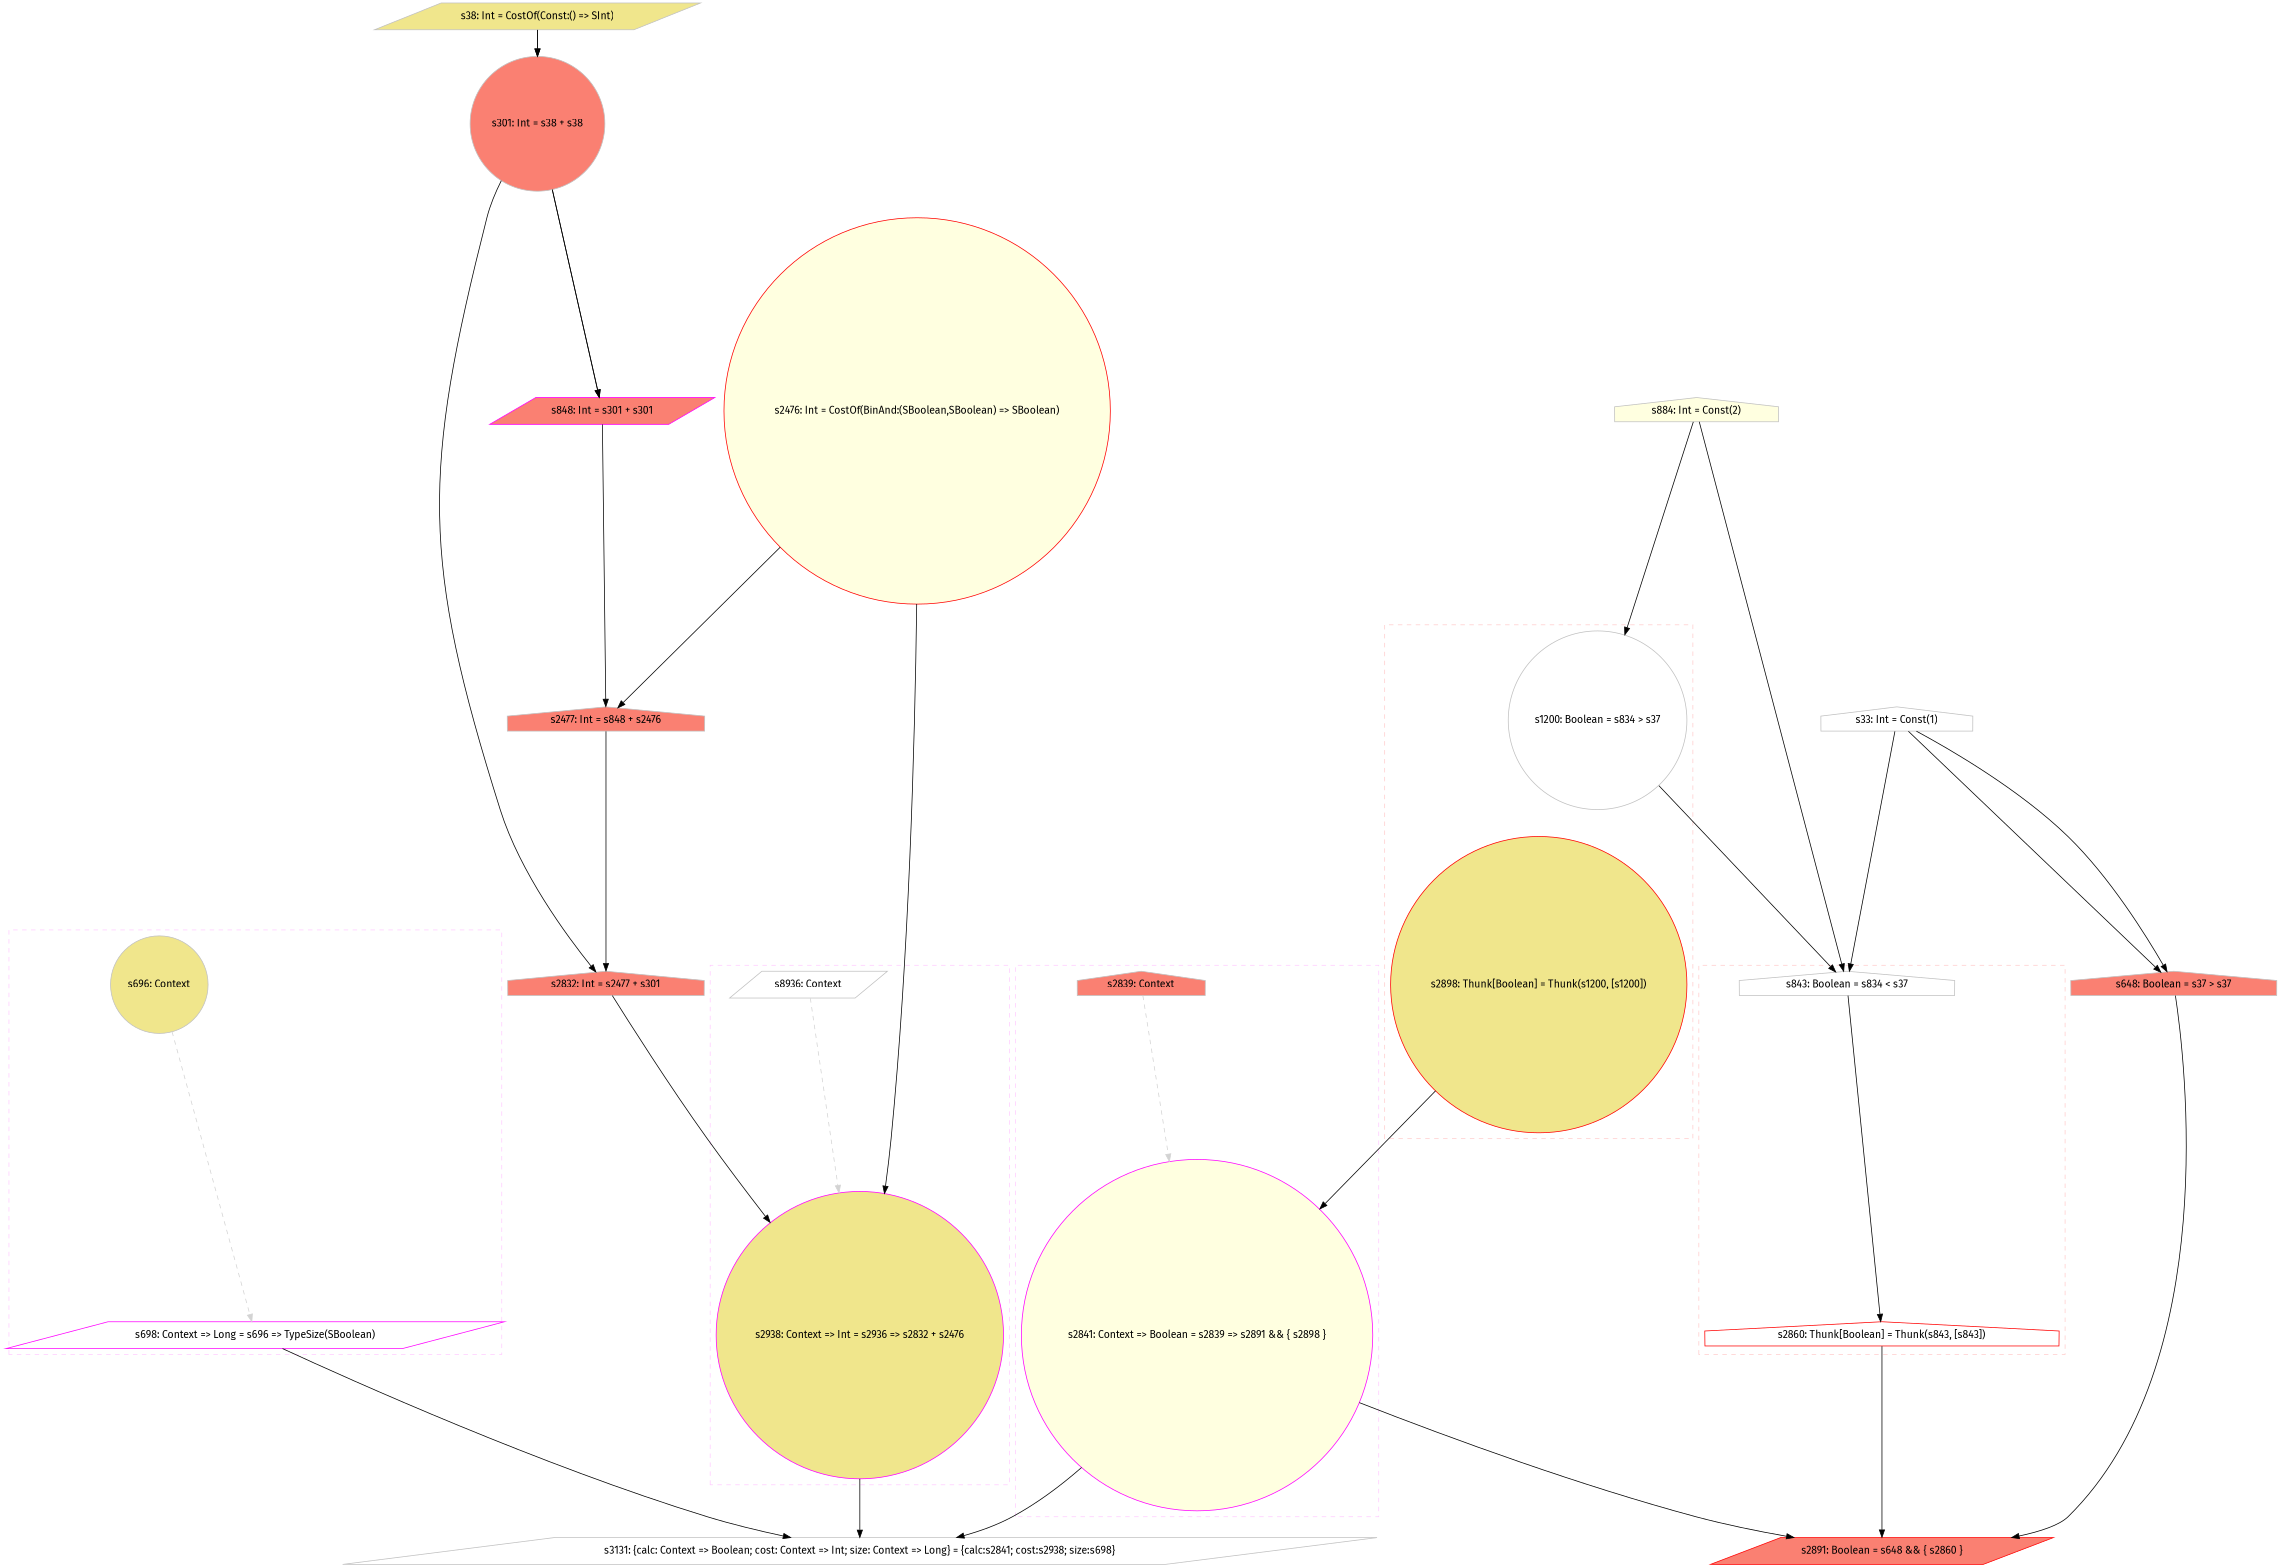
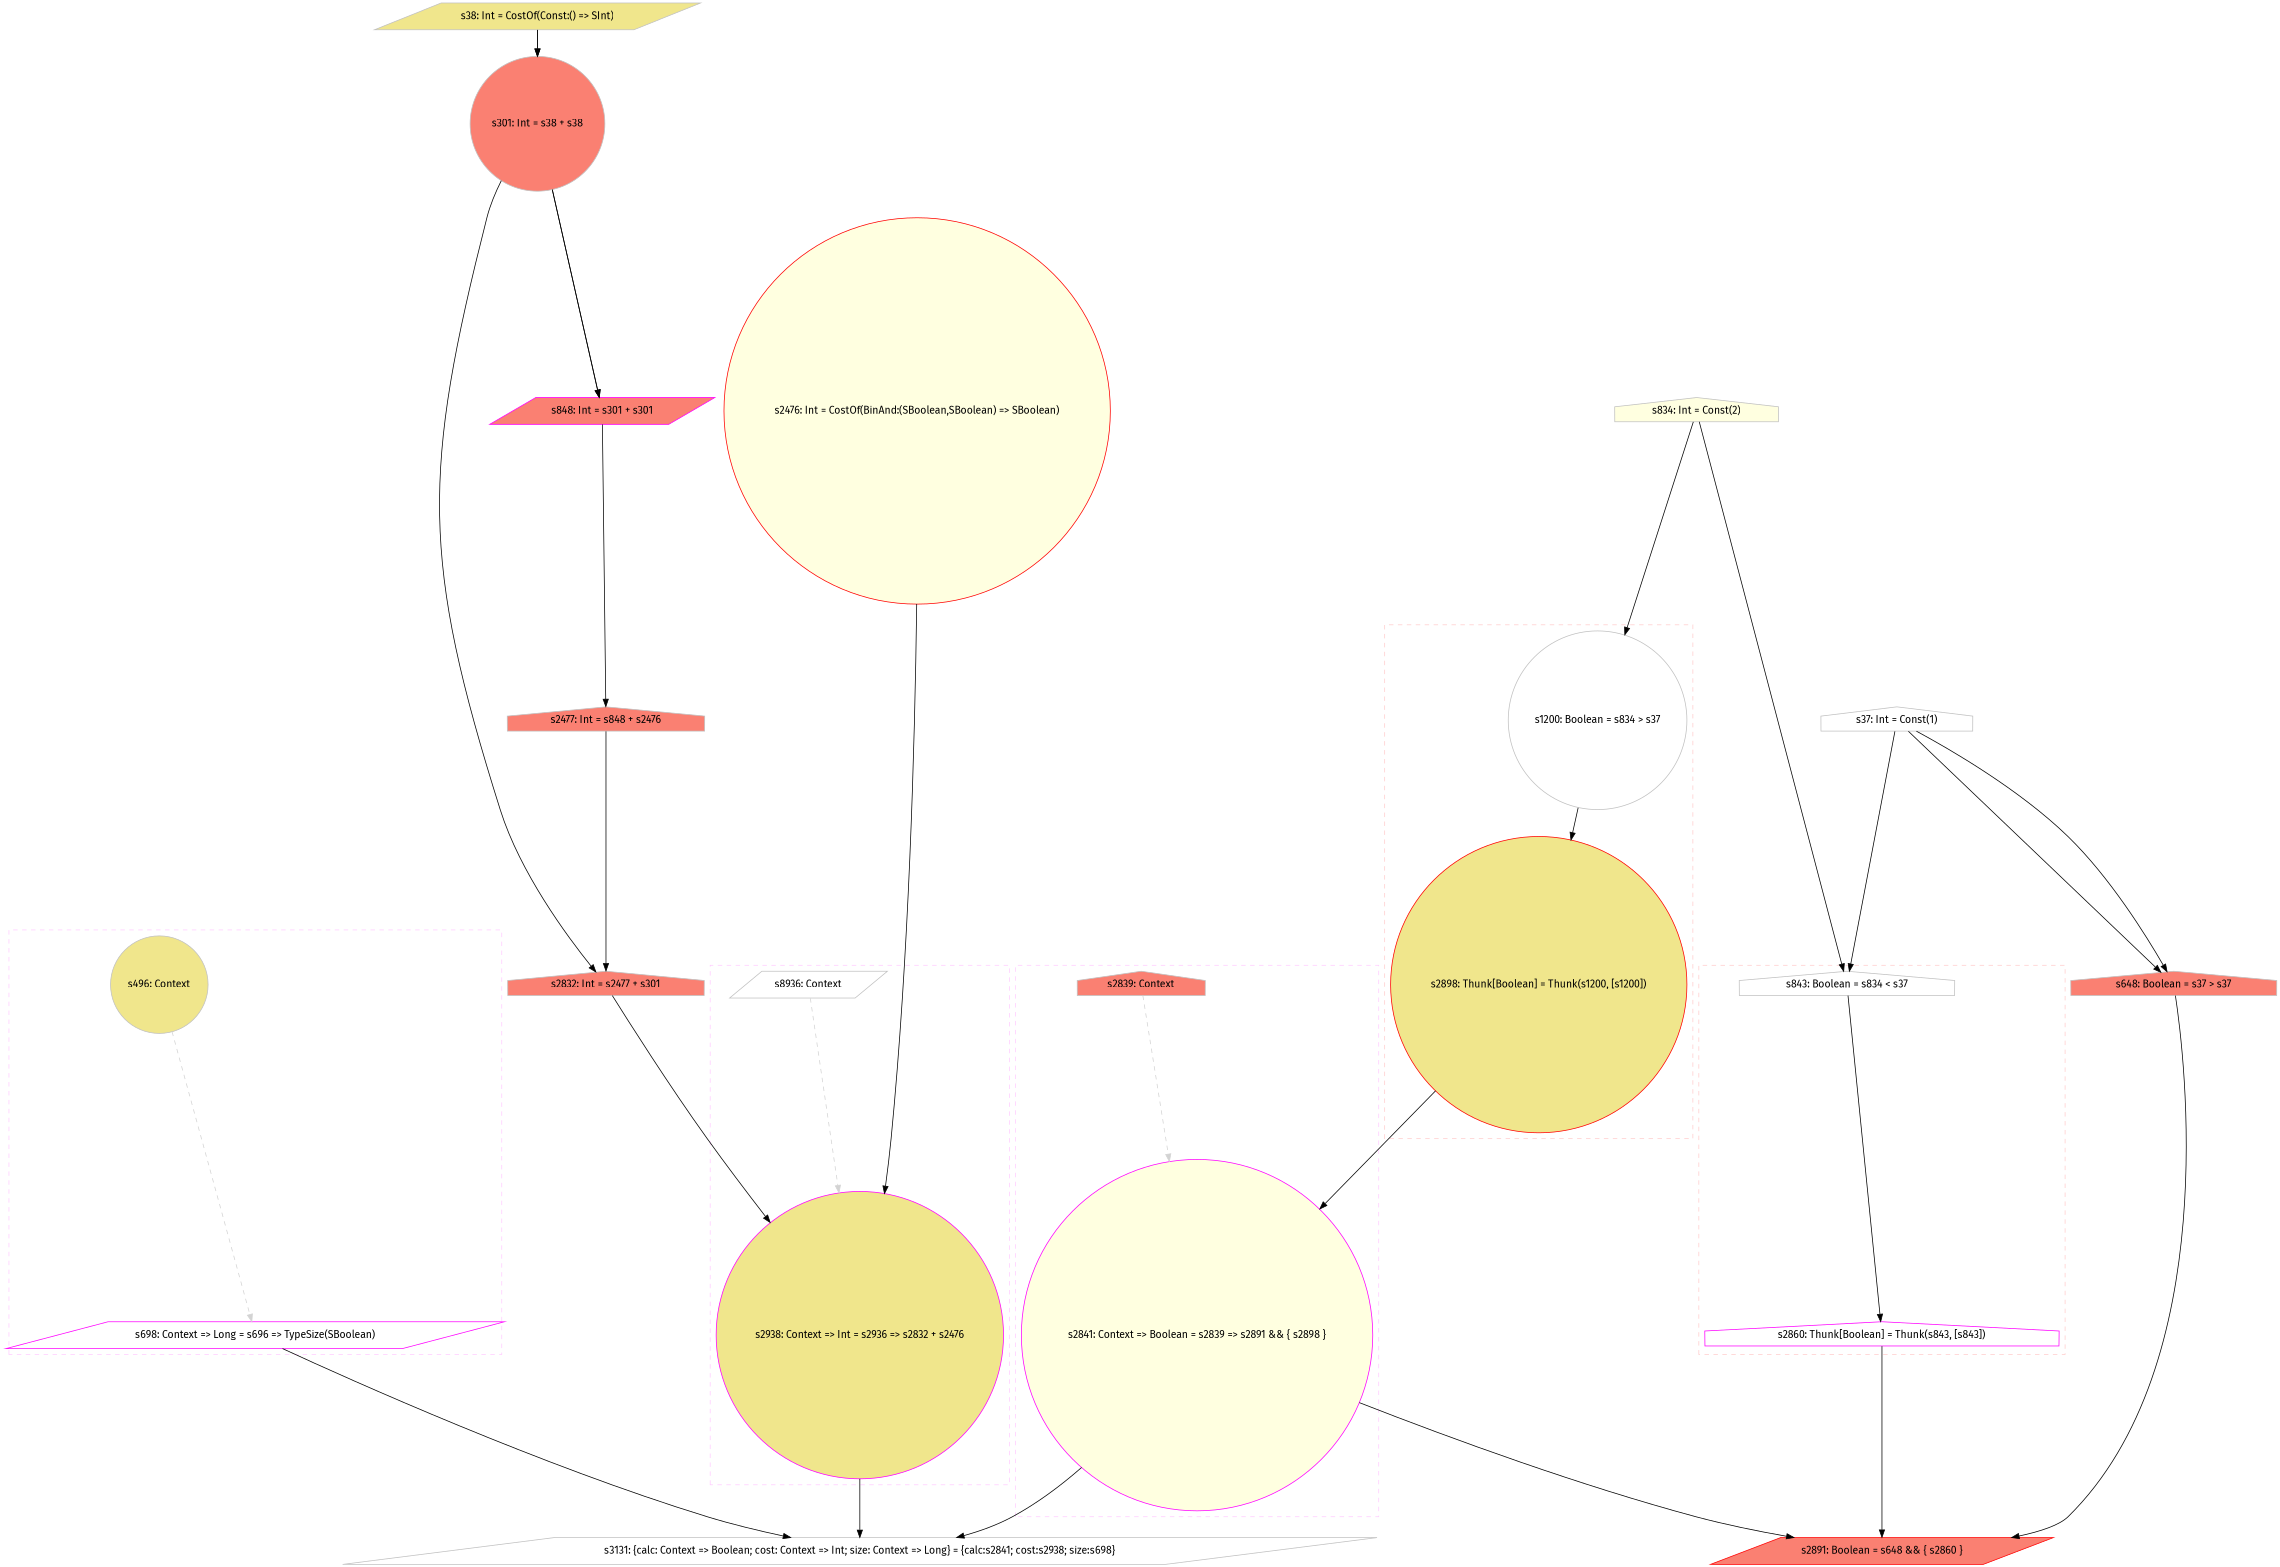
  digraph {
    concentrate=true
    fontname="Fira Sans"
    node [color=gray fillcolor=white fontname="Fira Sans" shape=house style=filled]
    edge [fontname="Fira Sans" style=solid]
-   n1 [color=red label="s2860: Thunk[Boolean] = Thunk(s843, [s843])"]
+   n1 [color=magenta label="s2860: Thunk[Boolean] = Thunk(s843, [s843])"]
    n2 [label="s843: Boolean = s834 < s37"]
    n3 [color=red fillcolor=khaki label="s2898: Thunk[Boolean] = Thunk(s1200, [s1200])" shape=circle]
    n4 [label="s1200: Boolean = s834 > s37" shape=circle]
    n5 [fillcolor=salmon label="s2839: Context"]
    n6 [color=magenta fillcolor=lightyellow label="s2841: Context => Boolean = s2839 => s2891 && { s2898 }" shape=circle]
    n7 [label="s8936: Context" shape=parallelogram]
    n8 [color=magenta fillcolor=khaki label="s2938: Context => Int = s2936 => s2832 + s2476" shape=circle]
-   n9 [fillcolor=khaki label="s696: Context" shape=circle]
+   n9 [fillcolor=khaki label="s496: Context" shape=circle]
    n10 [color=magenta label="s698: Context => Long = s696 => TypeSize(SBoolean)" shape=parallelogram]
    n11 [color=red fillcolor=salmon label="s2891: Boolean = s648 && { s2860 }" shape=parallelogram]
    n12 [label="s3131: {calc: Context => Boolean; cost: Context => Int; size: Context => Long} = {calc:s2841; cost:s2938; size:s698}" shape=parallelogram]
-   n13 [label="s33: Int = Const(1)"]
+   n13 [label="s37: Int = Const(1)"]
    n14 [fillcolor=salmon label="s648: Boolean = s37 > s37"]
-   n15 [fillcolor=lightyellow label="s884: Int = Const(2)"]
+   n15 [fillcolor=lightyellow label="s834: Int = Const(2)"]
    n16 [fillcolor=khaki label="s38: Int = CostOf(Const:() => SInt)" shape=parallelogram]
    n17 [fillcolor=salmon label="s301: Int = s38 + s38" shape=circle]
    n18 [color=magenta fillcolor=salmon label="s848: Int = s301 + s301" shape=parallelogram]
    n19 [fillcolor=salmon label="s2832: Int = s2477 + s301"]
    n20 [fillcolor=salmon label="s2477: Int = s848 + s2476"]
    n21 [color=red fillcolor=lightyellow label="s2476: Int = CostOf(BinAnd:(SBoolean,SBoolean) => SBoolean)" shape=circle]
    subgraph cluster_1 {
      color="#FFCCCC"
      style=dashed
      n2
      subgraph sub_2 {
        color="#FFCCCC"
        rank=sink
        style=dashed
        n1
      }
    }
    subgraph cluster_3 {
      color="#FFCCCC"
      style=dashed
      n4
      subgraph sub_4 {
        color="#FFCCCC"
        rank=sink
        style=dashed
        n3
      }
    }
    subgraph cluster_5 {
      color="#FFCCFF"
      style=dashed
      subgraph sub_6 {
        color="#FFCCFF"
        rank=source
        style=dashed
        n5
      }
      subgraph sub_7 {
        color="#FFCCFF"
        rank=sink
        style=dashed
        n6
      }
    }
    subgraph cluster_8 {
      color="#FFCCFF"
      style=dashed
      subgraph sub_9 {
        color="#FFCCFF"
        rank=source
        style=dashed
        n7
      }
      subgraph sub_10 {
        color="#FFCCFF"
        rank=sink
        style=dashed
        n8
      }
    }
    subgraph cluster_11 {
      color="#FFCCFF"
      style=dashed
      subgraph sub_12 {
        color="#FFCCFF"
        rank=source
        style=dashed
        n9
      }
      subgraph sub_13 {
        color="#FFCCFF"
        rank=sink
        style=dashed
        n10
      }
    }
    n1 -> n11
    n2 -> n1
    n3 -> n6
-   n4 -> n2
+   n4 -> n3
    n5 -> n6 [color=lightgray style=dashed weight=0]
    n6 -> n11
    n6 -> n12
    n7 -> n8 [color=lightgray style=dashed weight=0]
    n8 -> n12
    n9 -> n10 [color=lightgray style=dashed weight=0]
    n10 -> n12
    n13 -> n2
    n13 -> n14
    n13 -> n14
    n14 -> n11
    n15 -> n2
    n15 -> n4
    n16 -> n17
    n16 -> n17
    n17 -> n18
    n17 -> n18
    n17 -> n19
    n18 -> n20
    n19 -> n8
    n20 -> n19
    n21 -> n8
-   n21 -> n20
  }
